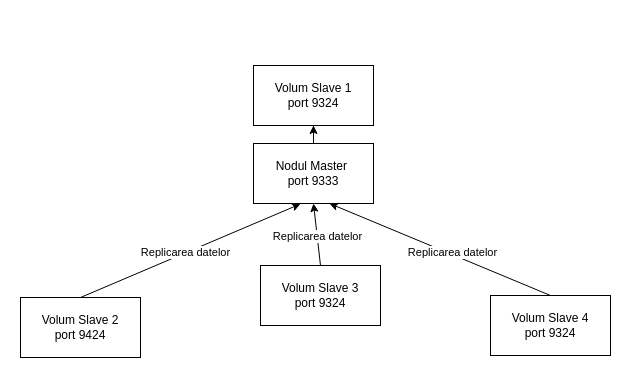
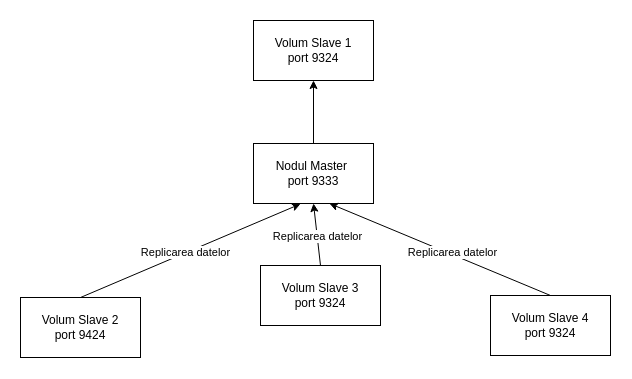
  <mxCell id="0" />
  <mxCell id="1" parent="0" />
  <mxCell id="2" style="edgeStyle=orthogonalEdgeStyle;rounded=0;orthogonalLoop=1;jettySize=auto;html=1;entryX=0.5;entryY=1;entryDx=0;entryDy=0;" edge="1" parent="1" source="3" target="7"><mxGeometry relative="1" as="geometry" /></mxCell>
  <mxCell id="3" value="Nodul Master&amp;nbsp;&lt;div&gt;port 9333&lt;/div&gt;" style="rounded=0;whiteSpace=wrap;html=1;align=center;" vertex="1" parent="1"><mxGeometry x="253" y="143" width="120" height="60" as="geometry" /></mxCell>
  <mxCell id="4" value="Volum Slave 2&lt;div&gt;port 9424&lt;/div&gt;" style="rounded=0;whiteSpace=wrap;html=1;align=center;" vertex="1" parent="1"><mxGeometry x="20" y="297" width="120" height="60" as="geometry" /></mxCell>
  <mxCell id="5" value="Volum Slave 3&lt;div&gt;port 9324&lt;/div&gt;" style="rounded=0;whiteSpace=wrap;html=1;align=center;" vertex="1" parent="1"><mxGeometry x="260" y="265" width="120" height="60" as="geometry" /></mxCell>
  <mxCell id="6" value="Volum Slave 4&lt;div&gt;port 9324&lt;/div&gt;" style="rounded=0;whiteSpace=wrap;html=1;align=center;" vertex="1" parent="1"><mxGeometry x="490" y="295" width="120" height="60" as="geometry" /></mxCell>
- <mxCell id="7" value="Volum Slave 1&lt;div&gt;port 9324&lt;/div&gt;" style="rounded=0;whiteSpace=wrap;html=1;align=center;" vertex="1" parent="1"><mxGeometry x="253" y="65" width="120" height="60" as="geometry" /></mxCell>
+ <mxCell id="7" value="Volum Slave 1&lt;div&gt;port 9324&lt;/div&gt;" style="rounded=0;whiteSpace=wrap;html=1;align=center;" vertex="1" parent="1"><mxGeometry x="253" y="20" width="120" height="60" as="geometry" /></mxCell>
  <mxCell id="8" value="" style="endArrow=classic;html=1;rounded=0;exitX=0.5;exitY=0;exitDx=0;exitDy=0;entryX=0.392;entryY=1.007;entryDx=0;entryDy=0;entryPerimeter=0;" edge="1" parent="1" source="4" target="3"><mxGeometry width="50" height="50" relative="1" as="geometry"><mxPoint x="109" y="267" as="sourcePoint" /><mxPoint x="159" y="217" as="targetPoint" /></mxGeometry></mxCell>
  <mxCell id="9" value="" style="endArrow=classic;html=1;rounded=0;exitX=0.5;exitY=0;exitDx=0;exitDy=0;entryX=0.5;entryY=1;entryDx=0;entryDy=0;" edge="1" parent="1" source="5" target="3"><mxGeometry width="50" height="50" relative="1" as="geometry"><mxPoint x="303" y="267" as="sourcePoint" /><mxPoint x="301" y="185" as="targetPoint" /></mxGeometry></mxCell>
  <mxCell id="10" value="Replicarea datelor" style="edgeLabel;html=1;align=center;verticalAlign=middle;resizable=0;points=[];" vertex="1" connectable="0" parent="9"><mxGeometry x="-0.05" relative="1" as="geometry"><mxPoint as="offset" /></mxGeometry></mxCell>
  <mxCell id="11" value="" style="endArrow=classic;html=1;rounded=0;exitX=0.5;exitY=0;exitDx=0;exitDy=0;" edge="1" parent="1" source="6"><mxGeometry width="50" height="50" relative="1" as="geometry"><mxPoint x="510" y="291" as="sourcePoint" /><mxPoint x="329" y="203" as="targetPoint" /></mxGeometry></mxCell>
  <mxCell id="12" value="Replicarea datelor" style="edgeLabel;html=1;align=center;verticalAlign=middle;resizable=0;points=[];" vertex="1" connectable="0" parent="11"><mxGeometry x="0.879" y="-2" relative="1" as="geometry"><mxPoint x="108" y="45" as="offset" /></mxGeometry></mxCell>
  <mxCell id="13" value="Replicarea datelor" style="edgeLabel;html=1;align=center;verticalAlign=middle;resizable=0;points=[];" vertex="1" connectable="0" parent="1"><mxGeometry x="184" y="251" as="geometry" /></mxCell>
